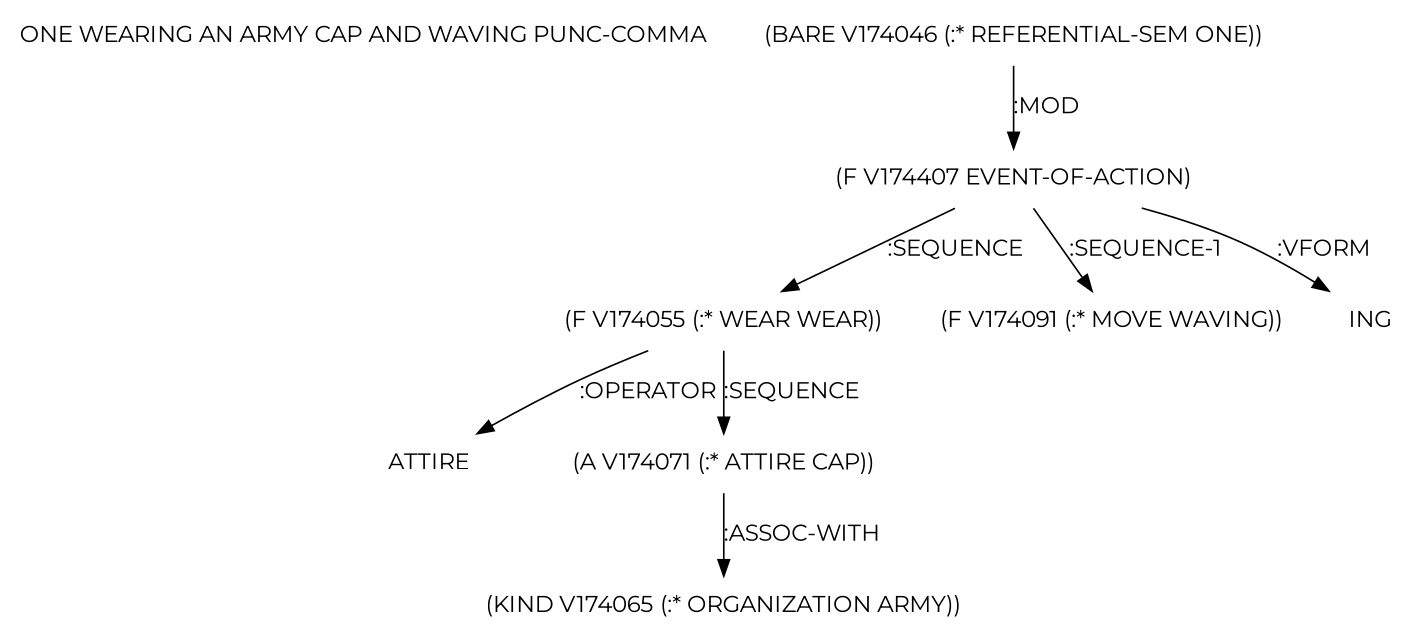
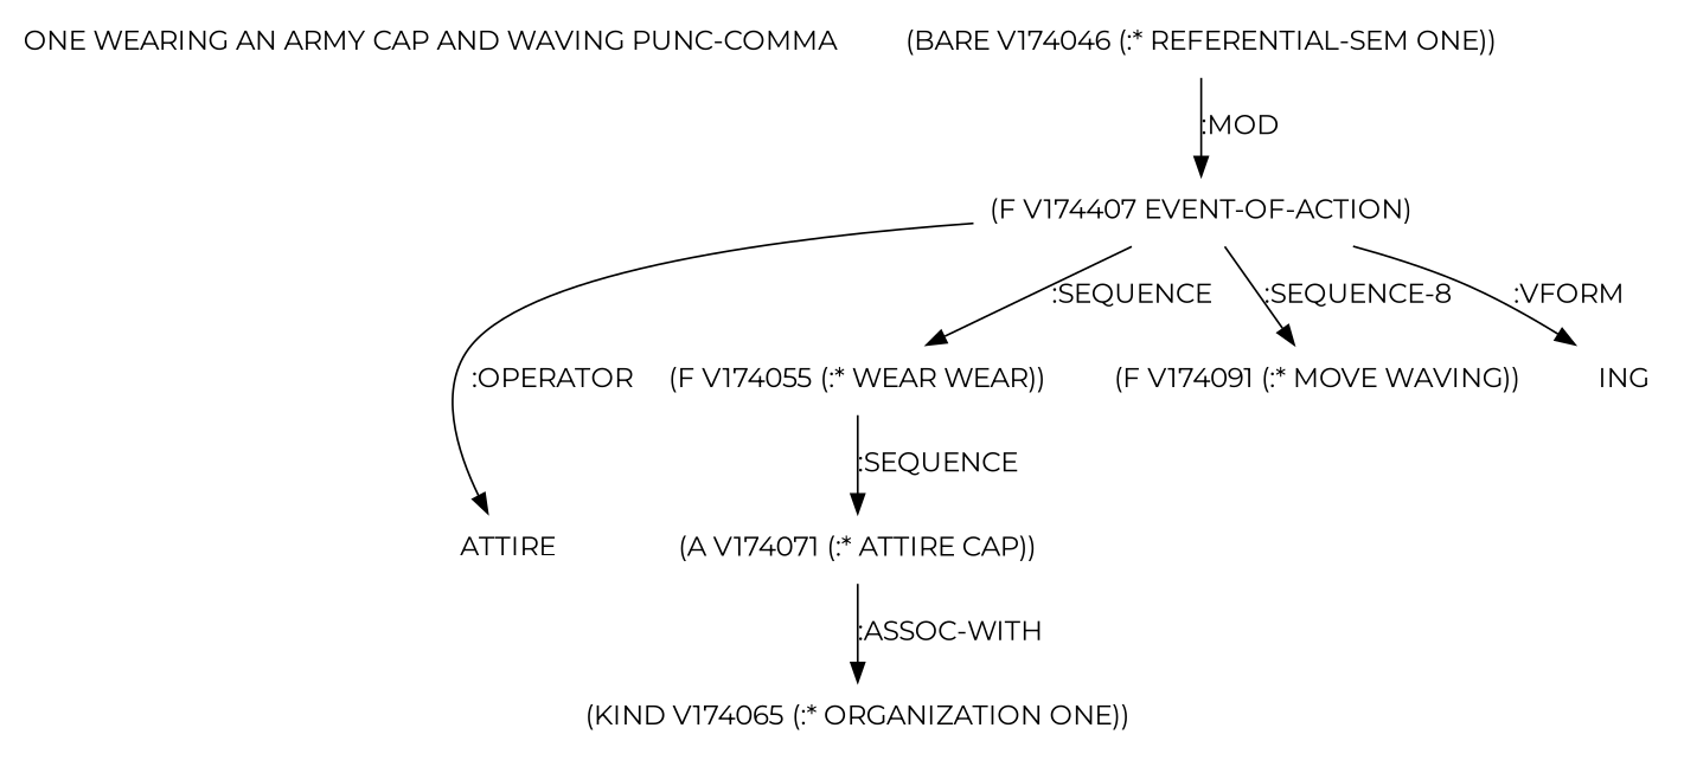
  digraph {
    fontname=Montserrat
    node [fontname=Montserrat shape=none]
    edge [fontname=Montserrat]
    "ONE WEARING AN ARMY CAP AND WAVING PUNC-COMMA"
    n2 [label="(BARE V174046 (:* REFERENTIAL-SEM ONE))"]
    n3 [label="(F V174407 EVENT-OF-ACTION)"]
    n4 [label=ATTIRE]
    n5 [label="(F V174055 (:* WEAR WEAR))"]
    n6 [label="(F V174091 (:* MOVE WAVING))"]
    n7 [label=ING]
    n8 [label="(A V174071 (:* ATTIRE CAP))"]
-   n9 [label="(KIND V174065 (:* ORGANIZATION ARMY))"]
+   n9 [label="(KIND V174065 (:* ORGANIZATION ONE))"]
    n2 -> n3 [label=":MOD"]
-   n5 -> n4 [label=":OPERATOR"]
+   n3 -> n4 [label=":OPERATOR"]
    n3 -> n5 [label=":SEQUENCE"]
-   n3 -> n6 [label=":SEQUENCE-1"]
+   n3 -> n6 [label=":SEQUENCE-8"]
    n3 -> n7 [label=":VFORM"]
    n5 -> n8 [label=":SEQUENCE"]
    n8 -> n9 [label=":ASSOC-WITH"]
  }
